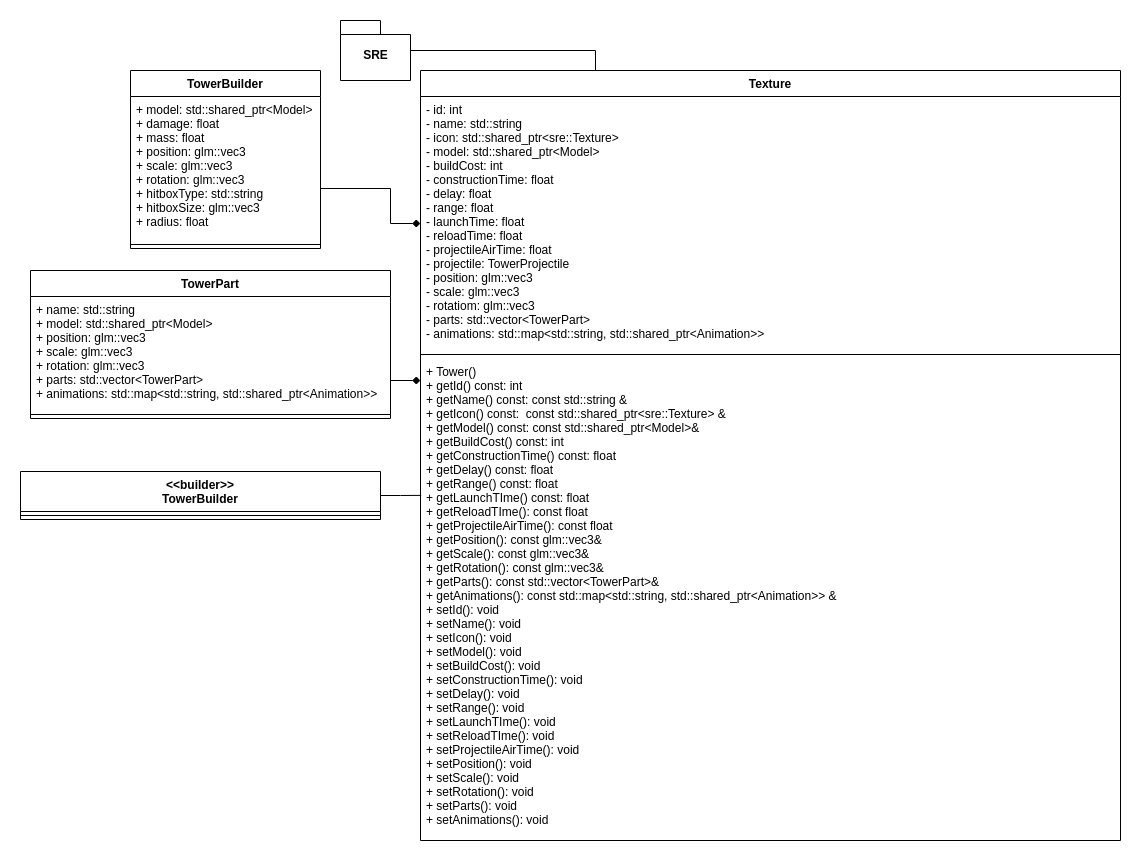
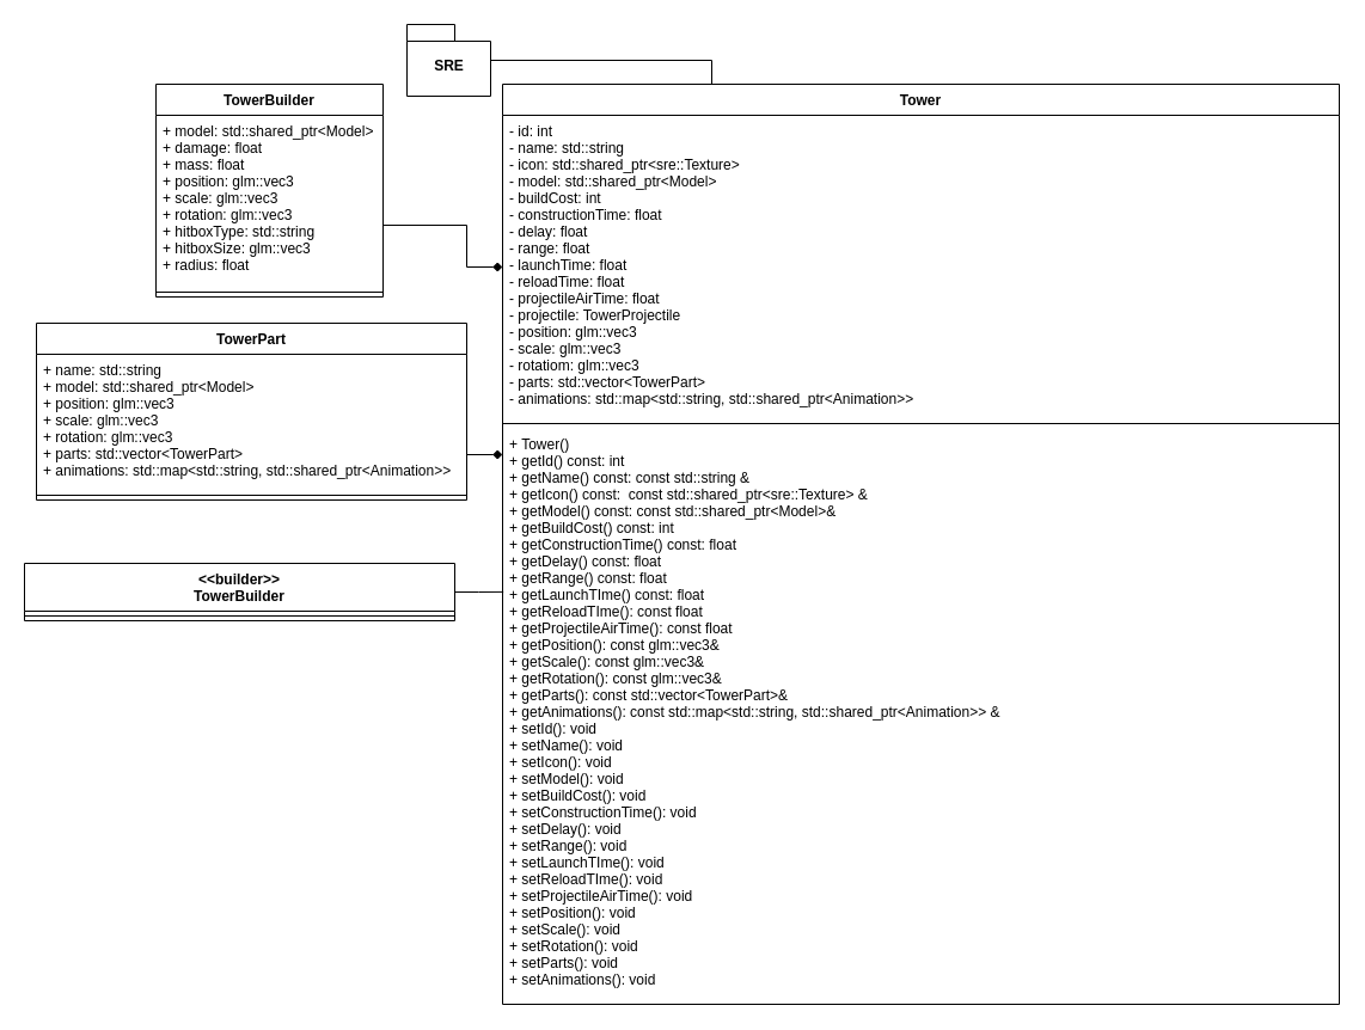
  <mxCell id="0" />
  <mxCell id="1" parent="0" />
  <mxCell id="2" style="edgeStyle=orthogonalEdgeStyle;rounded=0;orthogonalLoop=1;jettySize=auto;html=1;exitX=0.25;exitY=0;exitDx=0;exitDy=0;entryX=0;entryY=0;entryDx=70;entryDy=32;entryPerimeter=0;endArrow=none;endFill=0;" parent="1" source="3" target="7" edge="1"><mxGeometry relative="1" as="geometry" /></mxCell>
- <mxCell id="3" value="Texture" style="swimlane;fontStyle=1;align=center;verticalAlign=top;childLayout=stackLayout;horizontal=1;startSize=26;horizontalStack=0;resizeParent=1;resizeParentMax=0;resizeLast=0;collapsible=1;marginBottom=0;" parent="1" vertex="1"><mxGeometry x="420" y="70" width="700" height="770" as="geometry" /></mxCell>
+ <mxCell id="3" value="Tower" style="swimlane;fontStyle=1;align=center;verticalAlign=top;childLayout=stackLayout;horizontal=1;startSize=26;horizontalStack=0;resizeParent=1;resizeParentMax=0;resizeLast=0;collapsible=1;marginBottom=0;" parent="1" vertex="1"><mxGeometry x="420" y="70" width="700" height="770" as="geometry" /></mxCell>
  <mxCell id="4" value="- id: int &#10;- name: std::string&#10;- icon: std::shared_ptr&lt;sre::Texture&gt;&#10;- model: std::shared_ptr&lt;Model&gt;&#10;- buildCost: int &#10;- constructionTime: float &#10;- delay: float&#10;- range: float&#10;- launchTime: float&#10;- reloadTime: float&#10;- projectileAirTime: float&#10;- projectile: TowerProjectile&#10;- position: glm::vec3&#10;- scale: glm::vec3&#10;- rotatiom: glm::vec3&#10;- parts: std::vector&lt;TowerPart&gt;&#10;- animations: std::map&lt;std::string, std::shared_ptr&lt;Animation&gt;&gt; " style="text;strokeColor=none;fillColor=none;align=left;verticalAlign=top;spacingLeft=4;spacingRight=4;overflow=hidden;rotatable=0;points=[[0,0.5],[1,0.5]];portConstraint=eastwest;" parent="3" vertex="1"><mxGeometry y="26" width="700" height="254" as="geometry" /></mxCell>
  <mxCell id="5" value="" style="line;strokeWidth=1;fillColor=none;align=left;verticalAlign=middle;spacingTop=-1;spacingLeft=3;spacingRight=3;rotatable=0;labelPosition=right;points=[];portConstraint=eastwest;" parent="3" vertex="1"><mxGeometry y="280" width="700" height="8" as="geometry" /></mxCell>
  <mxCell id="6" value="+ Tower()&#10;+ getId() const: int &#10;+ getName() const: const std::string &amp;&#10;+ getIcon() const:  const std::shared_ptr&lt;sre::Texture&gt; &amp;&#10;+ getModel() const: const std::shared_ptr&lt;Model&gt;&amp;&#10;+ getBuildCost() const: int &#10;+ getConstructionTime() const: float &#10;+ getDelay() const: float &#10;+ getRange() const: float &#10;+ getLaunchTIme() const: float&#10;+ getReloadTIme(): const float&#10;+ getProjectileAirTime(): const float&#10;+ getPosition(): const glm::vec3&amp;&#10;+ getScale(): const glm::vec3&amp;&#10;+ getRotation(): const glm::vec3&amp;&#10;+ getParts(): const std::vector&lt;TowerPart&gt;&amp;&#10;+ getAnimations(): const std::map&lt;std::string, std::shared_ptr&lt;Animation&gt;&gt; &amp;&#10;+ setId(): void&#10;+ setName(): void&#10;+ setIcon(): void&#10;+ setModel(): void&#10;+ setBuildCost(): void&#10;+ setConstructionTime(): void&#10;+ setDelay(): void&#10;+ setRange(): void&#10;+ setLaunchTIme(): void&#10;+ setReloadTIme(): void&#10;+ setProjectileAirTime(): void&#10;+ setPosition(): void&#10;+ setScale(): void&#10;+ setRotation(): void&#10;+ setParts(): void&#10;+ setAnimations(): void" style="text;strokeColor=none;fillColor=none;align=left;verticalAlign=top;spacingLeft=4;spacingRight=4;overflow=hidden;rotatable=0;points=[[0,0.5],[1,0.5]];portConstraint=eastwest;" parent="3" vertex="1"><mxGeometry y="288" width="700" height="482" as="geometry" /></mxCell>
  <mxCell id="7" value="SRE" style="shape=folder;fontStyle=1;spacingTop=10;tabWidth=40;tabHeight=14;tabPosition=left;html=1;" parent="1" vertex="1"><mxGeometry x="340" y="20" width="70" height="60" as="geometry" /></mxCell>
  <mxCell id="8" style="edgeStyle=orthogonalEdgeStyle;rounded=0;orthogonalLoop=1;jettySize=auto;html=1;exitX=1;exitY=0.5;exitDx=0;exitDy=0;endArrow=diamond;endFill=1;entryX=0;entryY=0.5;entryDx=0;entryDy=0;" parent="1" source="10" target="4" edge="1"><mxGeometry relative="1" as="geometry"><Array as="points"><mxPoint x="390" y="188" /><mxPoint x="390" y="223" /></Array></mxGeometry></mxCell>
  <mxCell id="9" value="TowerBuilder" style="swimlane;fontStyle=1;align=center;verticalAlign=top;childLayout=stackLayout;horizontal=1;startSize=26;horizontalStack=0;resizeParent=1;resizeParentMax=0;resizeLast=0;collapsible=1;marginBottom=0;" parent="1" vertex="1"><mxGeometry x="130" y="70" width="190" height="178" as="geometry" /></mxCell>
  <mxCell id="10" value="+ model: std::shared_ptr&lt;Model&gt;&#10;+ damage: float&#10;+ mass: float &#10;+ position: glm::vec3&#10;+ scale: glm::vec3&#10;+ rotation: glm::vec3&#10;+ hitboxType: std::string&#10;+ hitboxSize: glm::vec3&#10;+ radius: float " style="text;strokeColor=none;fillColor=none;align=left;verticalAlign=top;spacingLeft=4;spacingRight=4;overflow=hidden;rotatable=0;points=[[0,0.5],[1,0.5]];portConstraint=eastwest;" parent="9" vertex="1"><mxGeometry y="26" width="190" height="144" as="geometry" /></mxCell>
  <mxCell id="11" value="" style="line;strokeWidth=1;fillColor=none;align=left;verticalAlign=middle;spacingTop=-1;spacingLeft=3;spacingRight=3;rotatable=0;labelPosition=right;points=[];portConstraint=eastwest;" parent="9" vertex="1"><mxGeometry y="170" width="190" height="8" as="geometry" /></mxCell>
  <mxCell id="12" style="edgeStyle=orthogonalEdgeStyle;rounded=0;orthogonalLoop=1;jettySize=auto;html=1;exitX=1;exitY=0.5;exitDx=0;exitDy=0;endArrow=diamond;endFill=1;" parent="1" source="14" edge="1"><mxGeometry relative="1" as="geometry"><Array as="points"><mxPoint x="390" y="380" /><mxPoint x="420" y="380" /></Array><mxPoint x="420" y="380" as="targetPoint" /></mxGeometry></mxCell>
  <mxCell id="13" value="TowerPart" style="swimlane;fontStyle=1;align=center;verticalAlign=top;childLayout=stackLayout;horizontal=1;startSize=26;horizontalStack=0;resizeParent=1;resizeParentMax=0;resizeLast=0;collapsible=1;marginBottom=0;" parent="1" vertex="1"><mxGeometry x="30" y="270" width="360" height="148" as="geometry" /></mxCell>
  <mxCell id="14" value="+ name: std::string&#10;+ model: std::shared_ptr&lt;Model&gt;&#10;+ position: glm::vec3&#10;+ scale: glm::vec3 &#10;+ rotation: glm::vec3&#10;+ parts: std::vector&lt;TowerPart&gt; &#10;+ animations: std::map&lt;std::string, std::shared_ptr&lt;Animation&gt;&gt; " style="text;strokeColor=none;fillColor=none;align=left;verticalAlign=top;spacingLeft=4;spacingRight=4;overflow=hidden;rotatable=0;points=[[0,0.5],[1,0.5]];portConstraint=eastwest;" parent="13" vertex="1"><mxGeometry y="26" width="360" height="114" as="geometry" /></mxCell>
  <mxCell id="15" value="" style="line;strokeWidth=1;fillColor=none;align=left;verticalAlign=middle;spacingTop=-1;spacingLeft=3;spacingRight=3;rotatable=0;labelPosition=right;points=[];portConstraint=eastwest;" parent="13" vertex="1"><mxGeometry y="140" width="360" height="8" as="geometry" /></mxCell>
  <mxCell id="16" style="edgeStyle=orthogonalEdgeStyle;rounded=0;orthogonalLoop=1;jettySize=auto;html=1;entryX=0.001;entryY=0.284;entryDx=0;entryDy=0;entryPerimeter=0;endArrow=none;endFill=0;" edge="1" parent="1" source="17" target="6"><mxGeometry relative="1" as="geometry" /></mxCell>
  <mxCell id="17" value="&lt;&lt;builder&gt;&gt;&#10;TowerBuilder" style="swimlane;fontStyle=1;align=center;verticalAlign=top;childLayout=stackLayout;horizontal=1;startSize=40;horizontalStack=0;resizeParent=1;resizeParentMax=0;resizeLast=0;collapsible=1;marginBottom=0;" vertex="1" parent="1"><mxGeometry x="20" y="471" width="360" height="48" as="geometry" /></mxCell>
  <mxCell id="18" value="" style="line;strokeWidth=1;fillColor=none;align=left;verticalAlign=middle;spacingTop=-1;spacingLeft=3;spacingRight=3;rotatable=0;labelPosition=right;points=[];portConstraint=eastwest;" vertex="1" parent="17"><mxGeometry y="40" width="360" height="8" as="geometry" /></mxCell>
